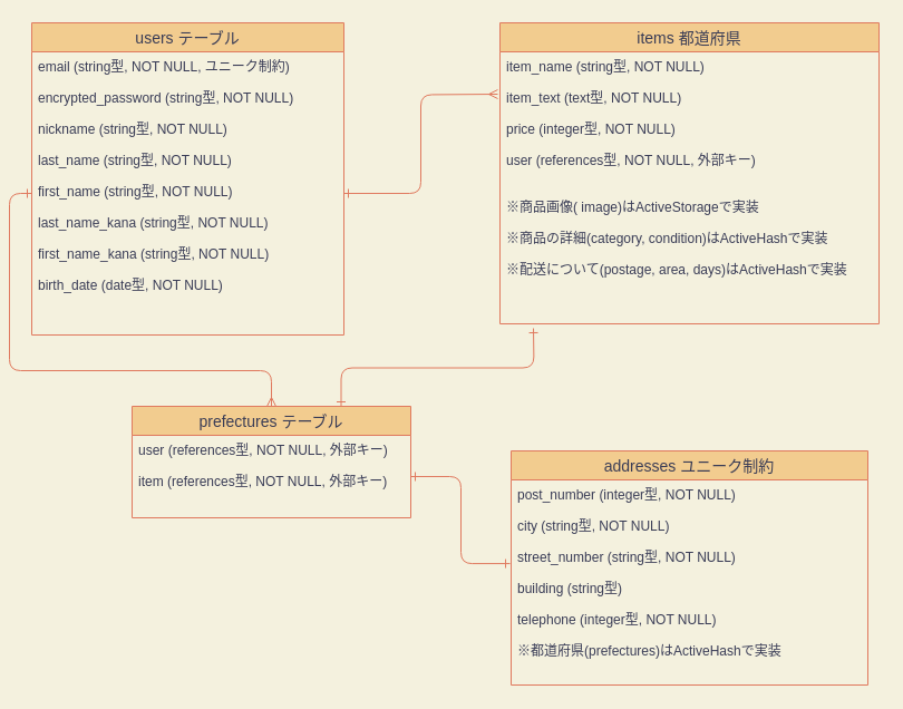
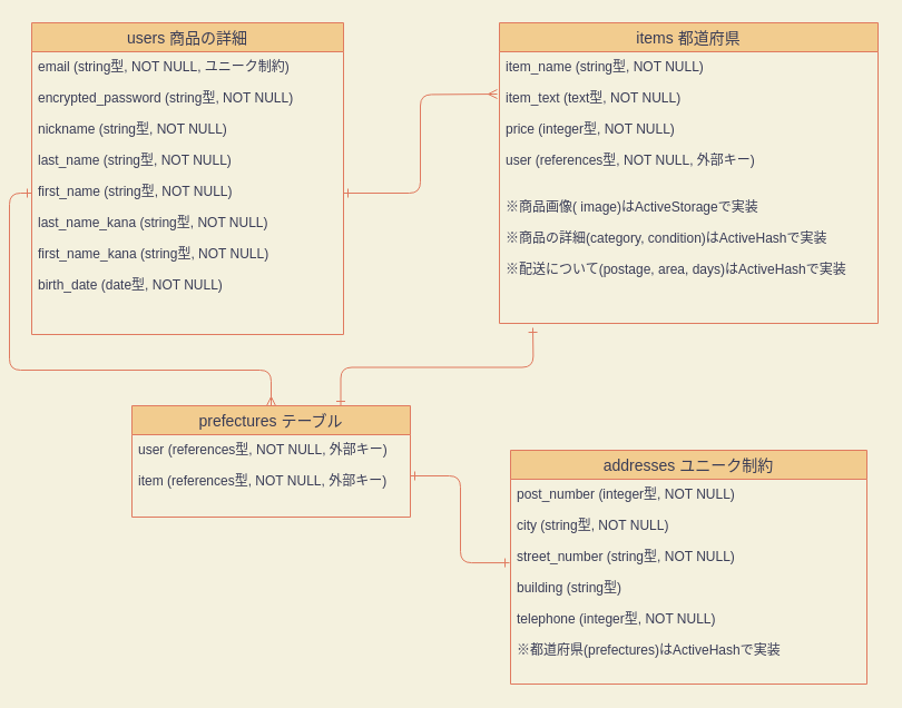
  <mxCell id="0" />
  <mxCell id="1" parent="0" />
- <mxCell id="2" value="users テーブル" style="swimlane;fontStyle=0;childLayout=stackLayout;horizontal=1;startSize=26;horizontalStack=0;resizeParent=1;resizeParentMax=0;resizeLast=0;collapsible=1;marginBottom=0;align=center;fontSize=14;rounded=0;sketch=0;fillColor=#F2CC8F;strokeColor=#E07A5F;fontColor=#393C56;" vertex="1" parent="1"><mxGeometry x="20" y="20" width="280" height="280" as="geometry" /></mxCell>
+ <mxCell id="2" value="users 商品の詳細" style="swimlane;fontStyle=0;childLayout=stackLayout;horizontal=1;startSize=26;horizontalStack=0;resizeParent=1;resizeParentMax=0;resizeLast=0;collapsible=1;marginBottom=0;align=center;fontSize=14;rounded=0;sketch=0;fillColor=#F2CC8F;strokeColor=#E07A5F;fontColor=#393C56;" vertex="1" parent="1"><mxGeometry x="20" y="20" width="280" height="280" as="geometry" /></mxCell>
  <mxCell id="3" value="email (string型, NOT NULL, ユニーク制約)&#10;&#10;encrypted_password (string型, NOT NULL)&#10;&#10;nickname (string型, NOT NULL)&#10;&#10;last_name (string型, NOT NULL)&#10;&#10;first_name (string型, NOT NULL)&#10;&#10;last_name_kana (string型, NOT NULL)&#10;&#10;first_name_kana (string型, NOT NULL)&#10;&#10;birth_date (date型, NOT NULL)" style="text;strokeColor=none;fillColor=none;spacingLeft=4;spacingRight=4;overflow=hidden;rotatable=0;points=[[0,0.5],[1,0.5]];portConstraint=eastwest;fontSize=12;fontColor=#393C56;" vertex="1" parent="2"><mxGeometry y="26" width="280" height="254" as="geometry" /></mxCell>
  <mxCell id="4" style="edgeStyle=orthogonalEdgeStyle;curved=0;rounded=1;sketch=0;orthogonalLoop=1;jettySize=auto;html=1;exitX=0.75;exitY=0;exitDx=0;exitDy=0;startArrow=ERone;startFill=0;endArrow=ERone;endFill=0;strokeColor=#E07A5F;fontColor=#393C56;labelBackgroundColor=#F4F1DE;" edge="1" parent="1" source="5"><mxGeometry relative="1" as="geometry"><mxPoint x="470" y="294" as="targetPoint" /></mxGeometry></mxCell>
  <mxCell id="5" value="prefectures テーブル" style="swimlane;fontStyle=0;childLayout=stackLayout;horizontal=1;startSize=26;horizontalStack=0;resizeParent=1;resizeParentMax=0;resizeLast=0;collapsible=1;marginBottom=0;align=center;fontSize=14;rounded=0;sketch=0;fillColor=#F2CC8F;strokeColor=#E07A5F;fontColor=#393C56;" vertex="1" parent="1"><mxGeometry x="110" y="364" width="250" height="100" as="geometry" /></mxCell>
  <mxCell id="6" value="user (references型, NOT NULL, 外部キー)&#10;&#10;item (references型, NOT NULL, 外部キー)" style="text;strokeColor=none;fillColor=none;spacingLeft=4;spacingRight=4;overflow=hidden;rotatable=0;points=[[0,0.5],[1,0.5]];portConstraint=eastwest;fontSize=12;fontColor=#393C56;" vertex="1" parent="5"><mxGeometry y="26" width="250" height="74" as="geometry" /></mxCell>
  <mxCell id="7" value="items 都道府県" style="swimlane;fontStyle=0;childLayout=stackLayout;horizontal=1;startSize=26;horizontalStack=0;resizeParent=1;resizeParentMax=0;resizeLast=0;collapsible=1;marginBottom=0;align=center;fontSize=14;rounded=0;sketch=0;fillColor=#F2CC8F;strokeColor=#E07A5F;fontColor=#393C56;" vertex="1" parent="1"><mxGeometry x="440" y="20" width="340" height="270" as="geometry" /></mxCell>
  <mxCell id="8" value="item_name (string型, NOT NULL)&#10;&#10;item_text (text型, NOT NULL)&#10;&#10;price (integer型, NOT NULL)&#10;&#10;user (references型, NOT NULL, 外部キー)&#10;&#10;&#10;※商品画像( image)はActiveStorageで実装&#10;&#10;※商品の詳細(category, condition)はActiveHashで実装&#10;&#10;※配送について(postage, area, days)はActiveHashで実装&#10;" style="text;spacingLeft=4;spacingRight=4;overflow=hidden;rotatable=0;points=[[0,0.5],[1,0.5]];portConstraint=eastwest;fontSize=12;fontColor=#393C56;" vertex="1" parent="7"><mxGeometry y="26" width="340" height="244" as="geometry" /></mxCell>
  <mxCell id="9" value="addresses ユニーク制約" style="swimlane;fontStyle=0;childLayout=stackLayout;horizontal=1;startSize=26;horizontalStack=0;resizeParent=1;resizeParentMax=0;resizeLast=0;collapsible=1;marginBottom=0;align=center;fontSize=14;rounded=0;sketch=0;fillColor=#F2CC8F;strokeColor=#E07A5F;fontColor=#393C56;" vertex="1" parent="1"><mxGeometry x="450" y="404" width="320" height="210" as="geometry" /></mxCell>
  <mxCell id="10" value="post_number (integer型, NOT NULL)&#10;&#10;city (string型, NOT NULL)&#10;&#10;street_number (string型, NOT NULL)&#10;&#10;building (string型)&#10;&#10;telephone (integer型, NOT NULL)&#10;&#10;※都道府県(prefectures)はActiveHashで実装&#10;" style="text;strokeColor=none;fillColor=none;spacingLeft=4;spacingRight=4;overflow=hidden;rotatable=0;points=[[0,0.5],[1,0.5]];portConstraint=eastwest;fontSize=12;fontColor=#393C56;" vertex="1" parent="9"><mxGeometry y="26" width="320" height="184" as="geometry" /></mxCell>
  <mxCell id="11" style="edgeStyle=orthogonalEdgeStyle;curved=0;rounded=1;sketch=0;orthogonalLoop=1;jettySize=auto;html=1;exitX=1;exitY=0.5;exitDx=0;exitDy=0;endArrow=ERmany;endFill=0;startArrow=ERone;startFill=0;strokeColor=#E07A5F;fontColor=#393C56;labelBackgroundColor=#F4F1DE;" edge="1" parent="1" source="3"><mxGeometry relative="1" as="geometry"><mxPoint x="438" y="84" as="targetPoint" /></mxGeometry></mxCell>
  <mxCell id="12" style="edgeStyle=orthogonalEdgeStyle;curved=0;rounded=1;sketch=0;orthogonalLoop=1;jettySize=auto;html=1;exitX=0;exitY=0.5;exitDx=0;exitDy=0;entryX=0.5;entryY=0;entryDx=0;entryDy=0;startArrow=ERone;startFill=0;endArrow=ERmany;endFill=0;strokeColor=#E07A5F;fontColor=#393C56;labelBackgroundColor=#F4F1DE;" edge="1" parent="1" source="3" target="5"><mxGeometry relative="1" as="geometry" /></mxCell>
  <mxCell id="13" style="edgeStyle=orthogonalEdgeStyle;curved=0;rounded=1;sketch=0;orthogonalLoop=1;jettySize=auto;html=1;exitX=1;exitY=0.5;exitDx=0;exitDy=0;entryX=-0.003;entryY=0.408;entryDx=0;entryDy=0;entryPerimeter=0;startArrow=ERone;startFill=0;endArrow=ERone;endFill=0;strokeColor=#E07A5F;fontColor=#393C56;labelBackgroundColor=#F4F1DE;" edge="1" parent="1" source="6" target="10"><mxGeometry relative="1" as="geometry" /></mxCell>
